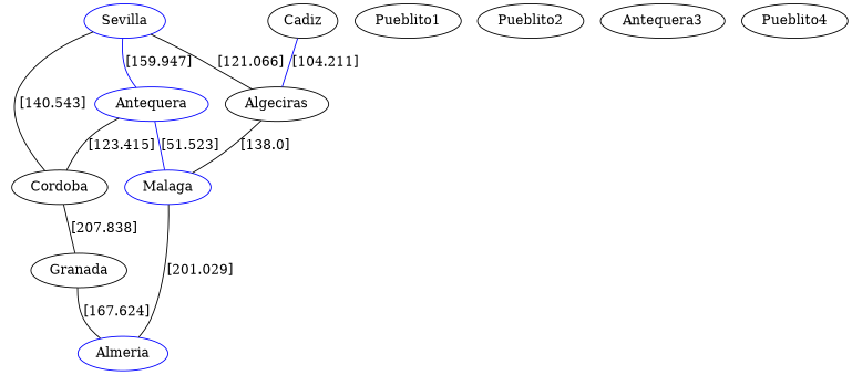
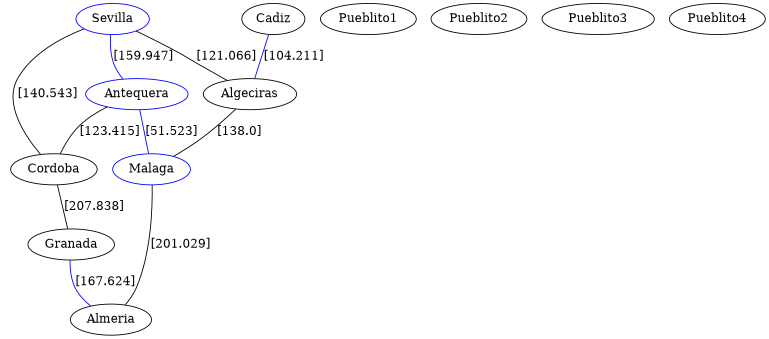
  strict graph {
    n1 [color=blue label=Sevilla]
    n2 [label=Cordoba]
    n3 [color=blue label=Antequera]
    n4 [label=Algeciras]
    n5 [label=Cadiz]
    n6 [label=Granada]
    n7 [color=blue label=Malaga]
-   n8 [color=blue label=Almeria]
+   n8 [color=black label=Almeria]
    n9 [label=Pueblito1]
    n10 [label=Pueblito2]
-   n11 [label=Antequera3]
+   n11 [label=Pueblito3]
    n12 [label=Pueblito4]
    n1 -- n2 [label="[140.543]"]
    n1 -- n3 [color=blue label="[159.947]"]
    n1 -- n4 [label="[121.066]"]
    n2 -- n6 [label="[207.838]"]
    n3 -- n2 [label="[123.415]"]
    n3 -- n7 [color=blue label="[51.523]"]
    n4 -- n7 [label="[138.0]"]
    n5 -- n4 [color=blue label="[104.211]"]
-   n6 -- n8 [label="[167.624]"]
+   n6 -- n8 [label="[167.624]" color=blue]
    n7 -- n8 [color=black label="[201.029]"]
  }
